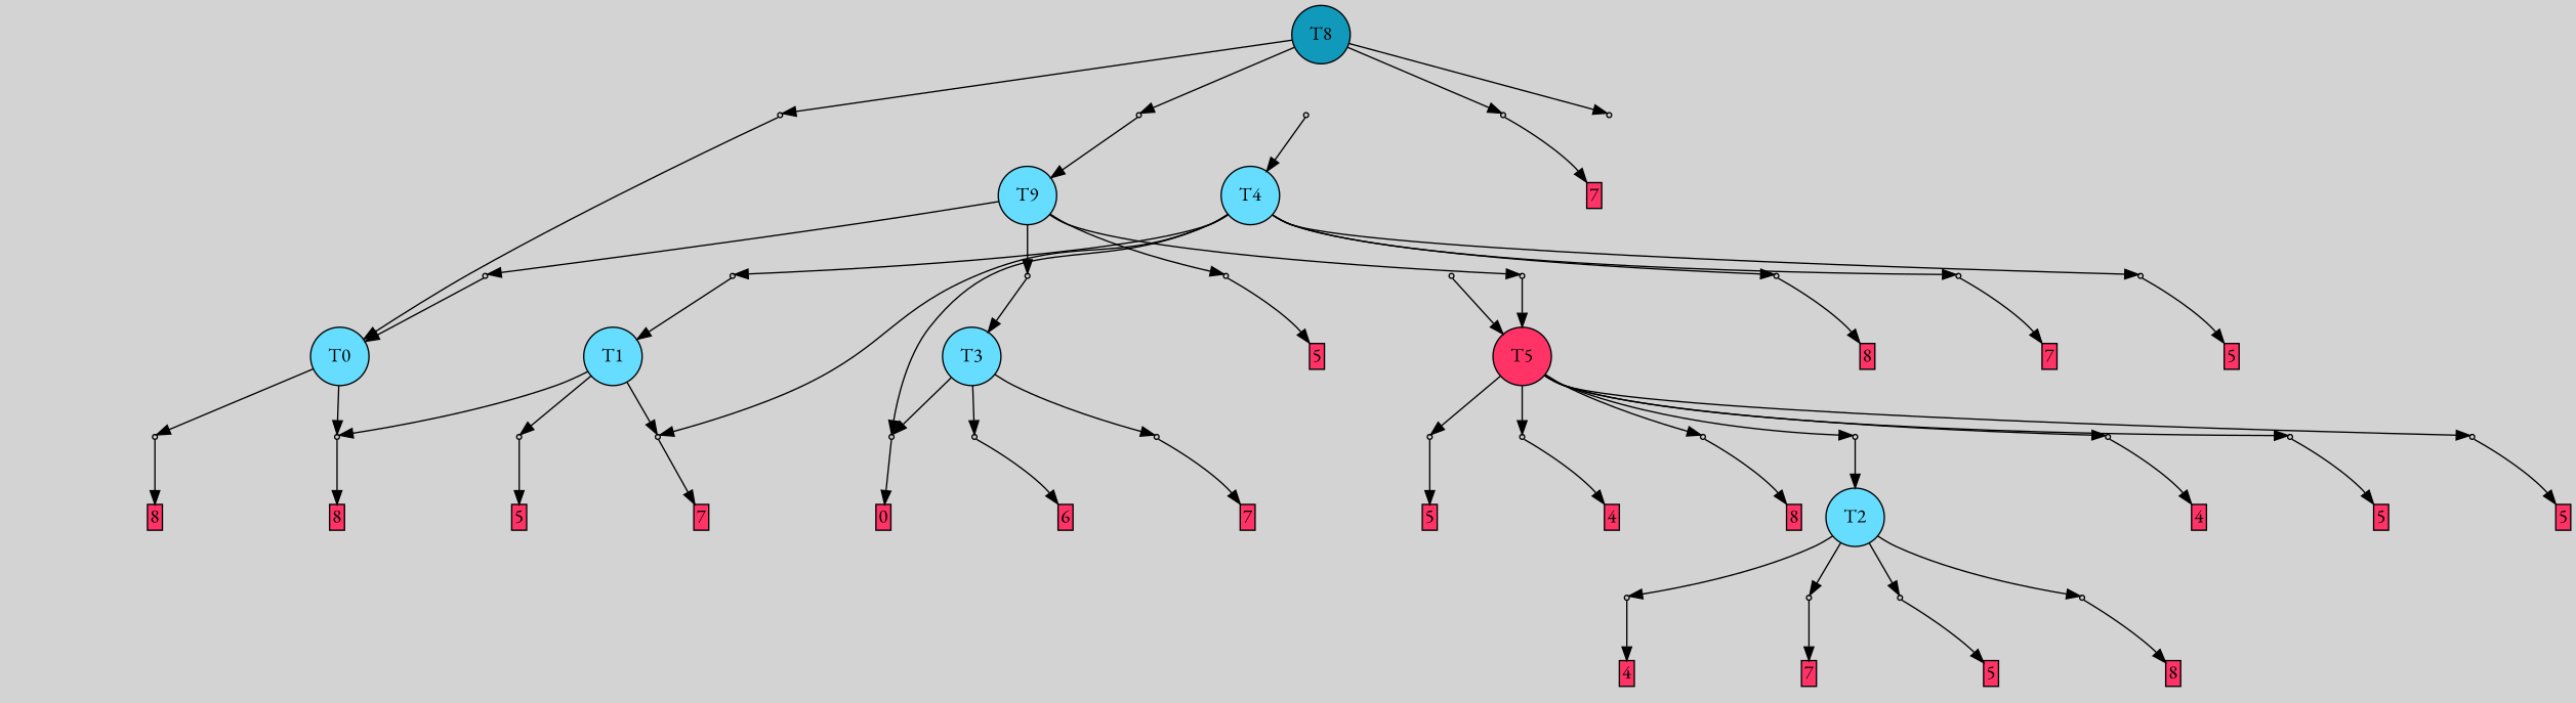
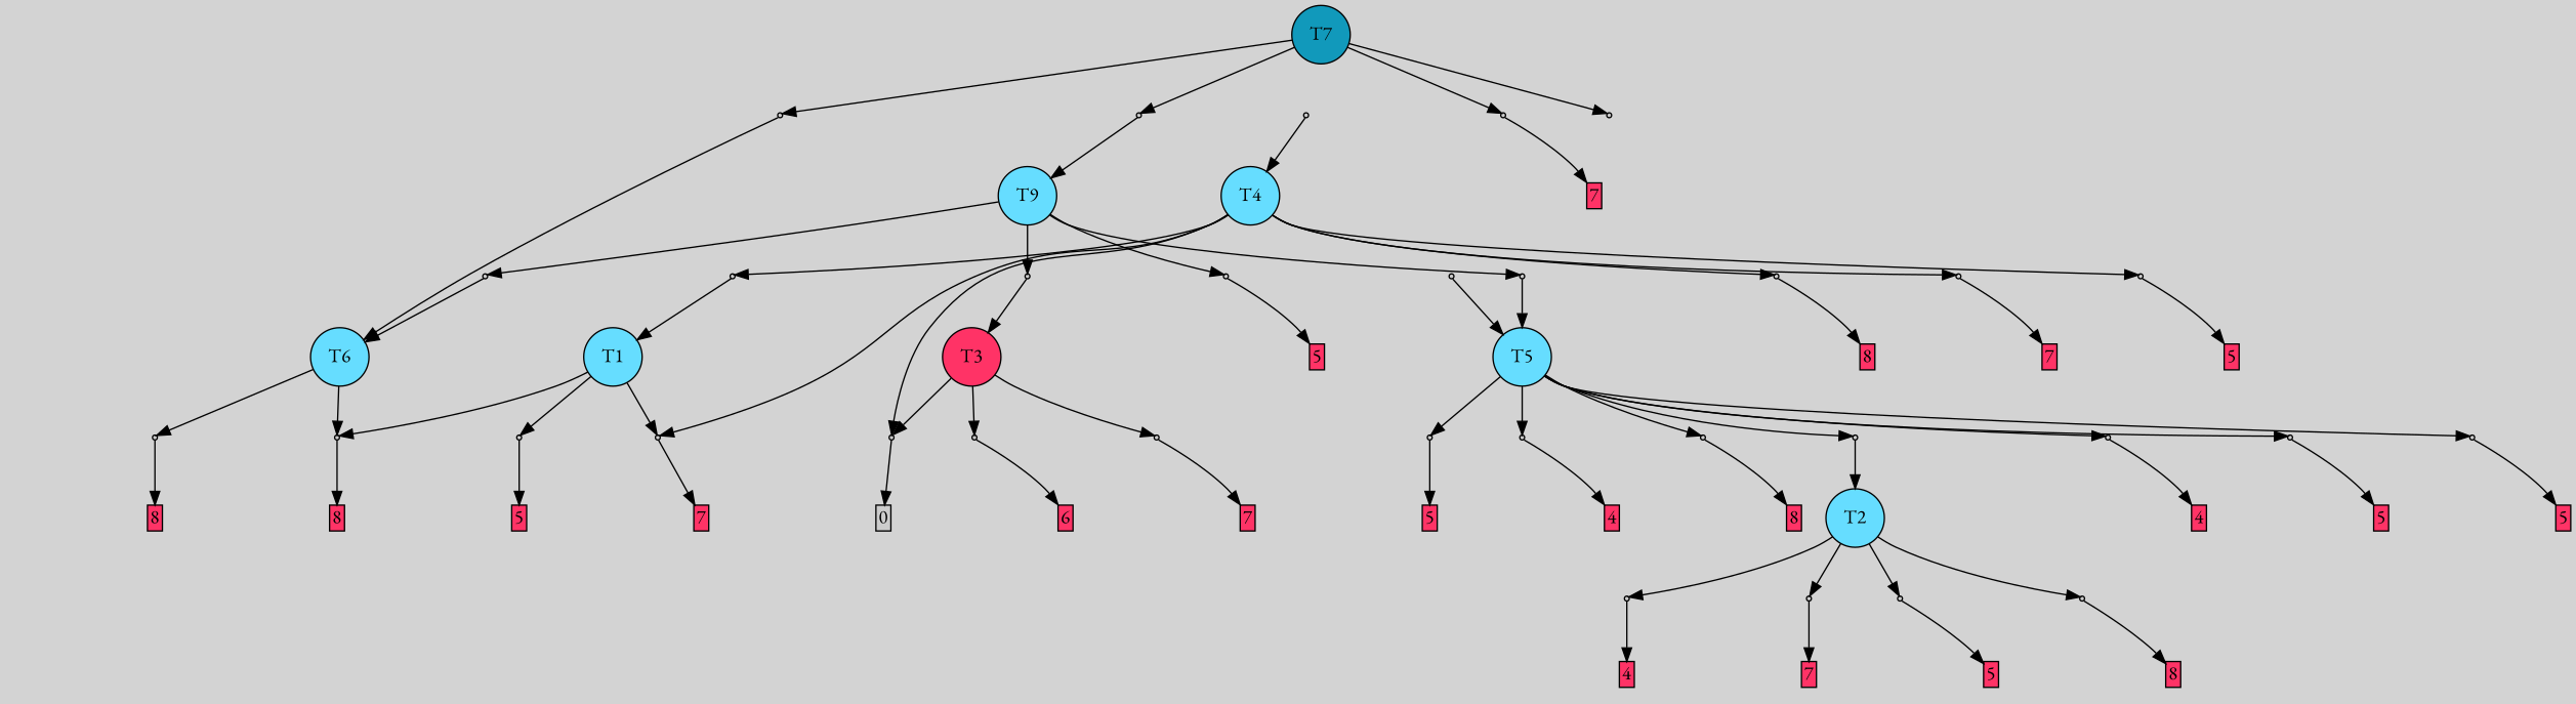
  digraph {
    bgcolor=lightgray
    fontname="EB Garamond"
    node [fontname="EB Garamond" shape=box style=filled]
    edge [fontname="EB Garamond"]
-   T8 [fillcolor="#1199bb" shape=circle]
+   T8 [fillcolor="#1199bb" shape=circle label=T7]
    P28 [fillcolor="#cccccc" shape=point]
    P29 [fillcolor="#cccccc" shape=point]
    P30 [fillcolor="#cccccc" shape=point]
    P31 [fillcolor="#cccccc" shape=point]
-   T0 [fillcolor="#66ddff" shape=circle]
+   T0 [fillcolor="#66ddff" shape=circle label=T6]
    P0 [fillcolor="#cccccc" shape=point]
    P1 [fillcolor="#cccccc" shape=point]
    n9 [label="4|0&2|5#2|7&#92;n" style=invis]
    n10 [fillcolor="#ff3366" height=0 label=8 margin=0.03 width=0]
    n11 [label="1|0&3|1#1|2&#92;n" style=invis]
    n12 [fillcolor="#ff3366" height=0 label=8 margin=0.03 width=0]
    T1 [fillcolor="#66ddff" shape=circle]
    P2 [fillcolor="#cccccc" shape=point]
    P3 [fillcolor="#cccccc" shape=point]
    n16 [label="1|0&3|2#1|2&#92;n" style=invis]
    n17 [fillcolor="#ff3366" height=0 label=5 margin=0.03 width=0]
    n18 [label="1|0&3|6#4|5&#92;n" style=invis]
    n19 [fillcolor="#ff3366" height=0 label=7 margin=0.03 width=0]
    T2 [fillcolor="#66ddff" shape=circle]
    P4 [fillcolor="#cccccc" shape=point]
    P5 [fillcolor="#cccccc" shape=point]
    P6 [fillcolor="#cccccc" shape=point]
    P7 [fillcolor="#cccccc" shape=point]
    n25 [label="0|0&0|4#3|4&#92;n" style=invis]
    n26 [fillcolor="#ff3366" height=0 label=4 margin=0.03 width=0]
    n27 [label="4|0&2|1#2|2&#92;n" style=invis]
    n28 [fillcolor="#ff3366" height=0 label=7 margin=0.03 width=0]
    n29 [label="1|0&3|2#1|2&#92;n" style=invis]
    n30 [fillcolor="#ff3366" height=0 label=5 margin=0.03 width=0]
    n31 [label="1|0&3|1#1|2&#92;n" style=invis]
    n32 [fillcolor="#ff3366" height=0 label=8 margin=0.03 width=0]
-   T3 [fillcolor="#66ddff" shape=circle]
+   T3 [fillcolor="#ff3366" shape=circle]
    P8 [fillcolor="#cccccc" shape=point]
    P9 [fillcolor="#cccccc" shape=point]
    P10 [fillcolor="#cccccc" shape=point]
    n37 [label="0|0&2|2#3|4&#92;n" style=invis]
-   n38 [fillcolor="#ff3366" height=0 label=0 margin=0.03 width=0]
+   n38 [fillcolor="#cccccc" height=0 label=0 margin=0.03 width=0]
    n39 [label="3|0&4|4#3|0&#92;n" style=invis]
    n40 [fillcolor="#ff3366" height=0 label=6 margin=0.03 width=0]
    n41 [label="1|0&3|6#4|5&#92;n" style=invis]
    n42 [fillcolor="#ff3366" height=0 label=7 margin=0.03 width=0]
    T4 [fillcolor="#66ddff" shape=circle]
    P11 [fillcolor="#cccccc" shape=point]
    P12 [fillcolor="#cccccc" shape=point]
    P13 [fillcolor="#cccccc" shape=point]
    P14 [fillcolor="#cccccc" shape=point]
    n48 [label="2|0&3|1#2|2&#92;n" style=invis]
    n49 [fillcolor="#ff3366" height=0 label=8 margin=0.03 width=0]
    n50 [label="1|0&0|6#4|5&#92;n" style=invis]
    n51 [fillcolor="#ff3366" height=0 label=7 margin=0.03 width=0]
    n52 [label="6|0&3|0#4|7&#92;n" style=invis]
    n53 [label="4|0&2|5#2|7&#92;n" style=invis]
    n54 [fillcolor="#ff3366" height=0 label=5 margin=0.03 width=0]
-   T5 [fillcolor="#ff3366" shape=circle]
+   T5 [fillcolor="#66ddff" shape=circle]
    P15 [fillcolor="#cccccc" shape=point]
    P16 [fillcolor="#cccccc" shape=point]
    P17 [fillcolor="#cccccc" shape=point]
    P18 [fillcolor="#cccccc" shape=point]
    P19 [fillcolor="#cccccc" shape=point]
    P20 [fillcolor="#cccccc" shape=point]
    P21 [fillcolor="#cccccc" shape=point]
    n63 [label="7|1&3|0#3|3&#92;n4|0&2|3#0|1&#92;n" style=invis]
    n64 [fillcolor="#ff3366" height=0 label=5 margin=0.03 width=0]
    n65 [label="1|0&3|3#2|2&#92;n" style=invis]
    n66 [fillcolor="#ff3366" height=0 label=4 margin=0.03 width=0]
    n67 [label="6|0&3|7#4|7&#92;n" style=invis]
    n68 [fillcolor="#ff3366" height=0 label=8 margin=0.03 width=0]
    n69 [label="0|0&2|2#3|3&#92;n" style=invis]
    n70 [label="1|0&3|6#4|5&#92;n" style=invis]
    n71 [fillcolor="#ff3366" height=0 label=4 margin=0.03 width=0]
    n72 [label="0|0&3|5#1|1&#92;n" style=invis]
    n73 [fillcolor="#ff3366" height=0 label=5 margin=0.03 width=0]
    n74 [label="1|0&3|2#1|4&#92;n" style=invis]
    n75 [fillcolor="#ff3366" height=0 label=5 margin=0.03 width=0]
    P22 [fillcolor="#cccccc" shape=point]
    n77 [label="6|0&4|3#0|7&#92;n" style=invis]
    P23 [fillcolor="#cccccc" shape=point]
    n79 [label="3|0&1|6#0|6&#92;n" style=invis]
    n80 [fillcolor="#66ddff" label=T9 shape=circle]
    P24 [fillcolor="#cccccc" shape=point]
    P25 [fillcolor="#cccccc" shape=point]
    P26 [fillcolor="#cccccc" shape=point]
    P27 [fillcolor="#cccccc" shape=point]
    n85 [label="6|0&4|3#0|2&#92;n" style=invis]
    n86 [label="3|0&3|5#0|0&#92;n" style=invis]
    n87 [fillcolor="#ff3366" height=0 label=5 margin=0.03 width=0]
    n88 [label="3|0&1|6#0|5&#92;n" style=invis]
    n89 [label="3|0&3|1#0|5&#92;n" style=invis]
    n90 [label="6|0&1|5#1|4&#92;n" style=invis]
    n91 [label="6|3&4|6#0|4&#92;n1|0&0|3#4|7&#92;n" style=invis]
    n92 [label="6|0&2|5#4|4&#92;n" style=invis]
    n93 [fillcolor="#ff3366" height=0 label=7 margin=0.03 width=0]
    n94 [label="3|0&1|4#0|5&#92;n" style=invis]
    subgraph sub_1 {
      rank=same
      T8
    }
    T8 -> P28
    T8 -> P29
    T8 -> P30
    T8 -> P31
    P28 -> T0
    P28 -> n90 [style=invis]
    P29 -> n80
    P29 -> n91 [style=invis]
    P30 -> n92 [style=invis]
    P30 -> n93
    P31 -> n94 [style=invis]
    T0 -> P0
    T0 -> P1
    P0 -> n9 [style=invis]
    P0 -> n10
    P1 -> n11 [style=invis]
    P1 -> n12
    T1 -> P1
    T1 -> P2
    T1 -> P3
    P2 -> n16 [style=invis]
    P2 -> n17
    P3 -> n18 [style=invis]
    P3 -> n19
    T2 -> P4
    T2 -> P5
    T2 -> P6
    T2 -> P7
    P4 -> n25 [style=invis]
    P4 -> n26
    P5 -> n27 [style=invis]
    P5 -> n28
    P6 -> n29 [style=invis]
    P6 -> n30
    P7 -> n31 [style=invis]
    P7 -> n32
    T3 -> P8
    T3 -> P9
    T3 -> P10
    P8 -> n37 [style=invis]
    P8 -> n38
    P9 -> n39 [style=invis]
    P9 -> n40
    P10 -> n41 [style=invis]
    P10 -> n42
    T4 -> P3
    T4 -> P8
    T4 -> P11
    T4 -> P12
    T4 -> P13
    T4 -> P14
    P11 -> n48 [style=invis]
    P11 -> n49
    P12 -> n50 [style=invis]
    P12 -> n51
    P13 -> T1
    P13 -> n52 [style=invis]
    P14 -> n53 [style=invis]
    P14 -> n54
    T5 -> P15
    T5 -> P16
    T5 -> P17
    T5 -> P18
    T5 -> P19
    T5 -> P20
    T5 -> P21
    P15 -> n63 [style=invis]
    P15 -> n64
    P16 -> n65 [style=invis]
    P16 -> n66
    P17 -> n67 [style=invis]
    P17 -> n68
    P18 -> T2
    P18 -> n69 [style=invis]
    P19 -> n70 [style=invis]
    P19 -> n71
    P20 -> n72 [style=invis]
    P20 -> n73
    P21 -> n74 [style=invis]
    P21 -> n75
    P22 -> T4
    P22 -> n77 [style=invis]
    P23 -> T5
    P23 -> n79 [style=invis]
    n80 -> P24
    n80 -> P25
    n80 -> P26
    n80 -> P27
    P24 -> T3
    P24 -> n85 [style=invis]
    P25 -> n86 [style=invis]
    P25 -> n87
    P26 -> T5
    P26 -> n88 [style=invis]
    P27 -> T0
    P27 -> n89 [style=invis]
  }
